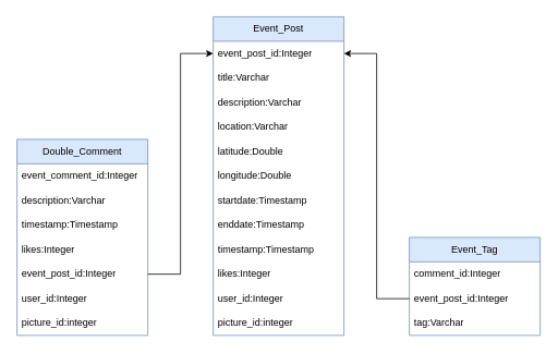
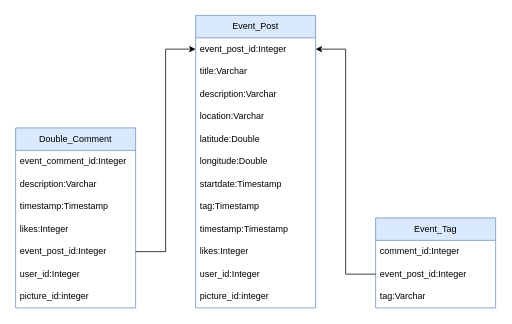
  <mxCell id="0" />
  <mxCell id="1" parent="0" />
  <mxCell id="2" value="&lt;div&gt;Event_Post&lt;/div&gt;" style="swimlane;fontStyle=0;childLayout=stackLayout;horizontal=1;startSize=30;horizontalStack=0;resizeParent=1;resizeParentMax=0;resizeLast=0;collapsible=1;marginBottom=0;whiteSpace=wrap;html=1;fillColor=#dae8fc;strokeColor=#6c8ebf;" vertex="1" parent="1"><mxGeometry x="260" y="20" width="160" height="390" as="geometry" /></mxCell>
  <mxCell id="3" value="event_post_id:Integer" style="text;strokeColor=none;fillColor=none;align=left;verticalAlign=middle;spacingLeft=4;spacingRight=4;overflow=hidden;points=[[0,0.5],[1,0.5]];portConstraint=eastwest;rotatable=0;whiteSpace=wrap;html=1;" vertex="1" parent="2"><mxGeometry y="30" width="160" height="30" as="geometry" /></mxCell>
  <mxCell id="4" value="&lt;div&gt;title:Varchar&lt;/div&gt;" style="text;strokeColor=none;fillColor=none;align=left;verticalAlign=middle;spacingLeft=4;spacingRight=4;overflow=hidden;points=[[0,0.5],[1,0.5]];portConstraint=eastwest;rotatable=0;whiteSpace=wrap;html=1;" vertex="1" parent="2"><mxGeometry y="60" width="160" height="30" as="geometry" /></mxCell>
  <mxCell id="5" value="description:Varchar" style="text;strokeColor=none;fillColor=none;align=left;verticalAlign=middle;spacingLeft=4;spacingRight=4;overflow=hidden;points=[[0,0.5],[1,0.5]];portConstraint=eastwest;rotatable=0;whiteSpace=wrap;html=1;" vertex="1" parent="2"><mxGeometry y="90" width="160" height="30" as="geometry" /></mxCell>
  <mxCell id="6" value="location:Varchar" style="text;strokeColor=none;fillColor=none;align=left;verticalAlign=middle;spacingLeft=4;spacingRight=4;overflow=hidden;points=[[0,0.5],[1,0.5]];portConstraint=eastwest;rotatable=0;whiteSpace=wrap;html=1;" vertex="1" parent="2"><mxGeometry y="120" width="160" height="30" as="geometry" /></mxCell>
  <mxCell id="7" value="latitude:Double" style="text;strokeColor=none;fillColor=none;align=left;verticalAlign=middle;spacingLeft=4;spacingRight=4;overflow=hidden;points=[[0,0.5],[1,0.5]];portConstraint=eastwest;rotatable=0;whiteSpace=wrap;html=1;" vertex="1" parent="2"><mxGeometry y="150" width="160" height="30" as="geometry" /></mxCell>
  <mxCell id="8" value="longitude:Double" style="text;strokeColor=none;fillColor=none;align=left;verticalAlign=middle;spacingLeft=4;spacingRight=4;overflow=hidden;points=[[0,0.5],[1,0.5]];portConstraint=eastwest;rotatable=0;whiteSpace=wrap;html=1;" vertex="1" parent="2"><mxGeometry y="180" width="160" height="30" as="geometry" /></mxCell>
  <mxCell id="9" value="startdate:Timestamp" style="text;strokeColor=none;fillColor=none;align=left;verticalAlign=middle;spacingLeft=4;spacingRight=4;overflow=hidden;points=[[0,0.5],[1,0.5]];portConstraint=eastwest;rotatable=0;whiteSpace=wrap;html=1;" vertex="1" parent="2"><mxGeometry y="210" width="160" height="30" as="geometry" /></mxCell>
- <mxCell id="10" value="enddate:Timestamp" style="text;strokeColor=none;fillColor=none;align=left;verticalAlign=middle;spacingLeft=4;spacingRight=4;overflow=hidden;points=[[0,0.5],[1,0.5]];portConstraint=eastwest;rotatable=0;whiteSpace=wrap;html=1;" vertex="1" parent="2"><mxGeometry y="240" width="160" height="30" as="geometry" /></mxCell>
+ <mxCell id="10" value="tag:Timestamp" style="text;strokeColor=none;fillColor=none;align=left;verticalAlign=middle;spacingLeft=4;spacingRight=4;overflow=hidden;points=[[0,0.5],[1,0.5]];portConstraint=eastwest;rotatable=0;whiteSpace=wrap;html=1;" vertex="1" parent="2"><mxGeometry y="240" width="160" height="30" as="geometry" /></mxCell>
  <mxCell id="11" value="timestamp:Timestamp" style="text;strokeColor=none;fillColor=none;align=left;verticalAlign=middle;spacingLeft=4;spacingRight=4;overflow=hidden;points=[[0,0.5],[1,0.5]];portConstraint=eastwest;rotatable=0;whiteSpace=wrap;html=1;" vertex="1" parent="2"><mxGeometry y="270" width="160" height="30" as="geometry" /></mxCell>
  <mxCell id="12" value="likes:Integer" style="text;strokeColor=none;fillColor=none;align=left;verticalAlign=middle;spacingLeft=4;spacingRight=4;overflow=hidden;points=[[0,0.5],[1,0.5]];portConstraint=eastwest;rotatable=0;whiteSpace=wrap;html=1;" vertex="1" parent="2"><mxGeometry y="300" width="160" height="30" as="geometry" /></mxCell>
  <mxCell id="13" value="user_id:Integer" style="text;strokeColor=none;fillColor=none;align=left;verticalAlign=middle;spacingLeft=4;spacingRight=4;overflow=hidden;points=[[0,0.5],[1,0.5]];portConstraint=eastwest;rotatable=0;whiteSpace=wrap;html=1;" vertex="1" parent="2"><mxGeometry y="330" width="160" height="30" as="geometry" /></mxCell>
  <mxCell id="14" value="picture_id:integer" style="text;strokeColor=none;fillColor=none;align=left;verticalAlign=middle;spacingLeft=4;spacingRight=4;overflow=hidden;points=[[0,0.5],[1,0.5]];portConstraint=eastwest;rotatable=0;whiteSpace=wrap;html=1;" vertex="1" parent="2"><mxGeometry y="360" width="160" height="30" as="geometry" /></mxCell>
  <mxCell id="15" value="&lt;div&gt;Event_Tag&lt;/div&gt;" style="swimlane;fontStyle=0;childLayout=stackLayout;horizontal=1;startSize=30;horizontalStack=0;resizeParent=1;resizeParentMax=0;resizeLast=0;collapsible=1;marginBottom=0;whiteSpace=wrap;html=1;fillColor=#dae8fc;strokeColor=#6c8ebf;" vertex="1" parent="1"><mxGeometry x="500" y="290" width="160" height="120" as="geometry" /></mxCell>
  <mxCell id="16" value="comment_id:Integer" style="text;strokeColor=none;fillColor=none;align=left;verticalAlign=middle;spacingLeft=4;spacingRight=4;overflow=hidden;points=[[0,0.5],[1,0.5]];portConstraint=eastwest;rotatable=0;whiteSpace=wrap;html=1;" vertex="1" parent="15"><mxGeometry y="30" width="160" height="30" as="geometry" /></mxCell>
  <mxCell id="17" value="event_post_id:Integer" style="text;strokeColor=none;fillColor=none;align=left;verticalAlign=middle;spacingLeft=4;spacingRight=4;overflow=hidden;points=[[0,0.5],[1,0.5]];portConstraint=eastwest;rotatable=0;whiteSpace=wrap;html=1;" vertex="1" parent="15"><mxGeometry y="60" width="160" height="30" as="geometry" /></mxCell>
  <mxCell id="18" value="tag:Varchar" style="text;strokeColor=none;fillColor=none;align=left;verticalAlign=middle;spacingLeft=4;spacingRight=4;overflow=hidden;points=[[0,0.5],[1,0.5]];portConstraint=eastwest;rotatable=0;whiteSpace=wrap;html=1;" vertex="1" parent="15"><mxGeometry y="90" width="160" height="30" as="geometry" /></mxCell>
  <mxCell id="19" value="&lt;div&gt;Double_Comment&lt;/div&gt;" style="swimlane;fontStyle=0;childLayout=stackLayout;horizontal=1;startSize=30;horizontalStack=0;resizeParent=1;resizeParentMax=0;resizeLast=0;collapsible=1;marginBottom=0;whiteSpace=wrap;html=1;fillColor=#dae8fc;strokeColor=#6c8ebf;" vertex="1" parent="1"><mxGeometry x="20" y="170" width="160" height="240" as="geometry" /></mxCell>
  <mxCell id="20" value="event_comment_id:Integer" style="text;strokeColor=none;fillColor=none;align=left;verticalAlign=middle;spacingLeft=4;spacingRight=4;overflow=hidden;points=[[0,0.5],[1,0.5]];portConstraint=eastwest;rotatable=0;whiteSpace=wrap;html=1;" vertex="1" parent="19"><mxGeometry y="30" width="160" height="30" as="geometry" /></mxCell>
  <mxCell id="21" value="description:Varchar" style="text;strokeColor=none;fillColor=none;align=left;verticalAlign=middle;spacingLeft=4;spacingRight=4;overflow=hidden;points=[[0,0.5],[1,0.5]];portConstraint=eastwest;rotatable=0;whiteSpace=wrap;html=1;" vertex="1" parent="19"><mxGeometry y="60" width="160" height="30" as="geometry" /></mxCell>
  <mxCell id="22" value="timestamp:Timestamp" style="text;strokeColor=none;fillColor=none;align=left;verticalAlign=middle;spacingLeft=4;spacingRight=4;overflow=hidden;points=[[0,0.5],[1,0.5]];portConstraint=eastwest;rotatable=0;whiteSpace=wrap;html=1;" vertex="1" parent="19"><mxGeometry y="90" width="160" height="30" as="geometry" /></mxCell>
  <mxCell id="23" value="likes:Integer" style="text;strokeColor=none;fillColor=none;align=left;verticalAlign=middle;spacingLeft=4;spacingRight=4;overflow=hidden;points=[[0,0.5],[1,0.5]];portConstraint=eastwest;rotatable=0;whiteSpace=wrap;html=1;" vertex="1" parent="19"><mxGeometry y="120" width="160" height="30" as="geometry" /></mxCell>
  <mxCell id="24" value="event_post_id:Integer" style="text;strokeColor=none;fillColor=none;align=left;verticalAlign=middle;spacingLeft=4;spacingRight=4;overflow=hidden;points=[[0,0.5],[1,0.5]];portConstraint=eastwest;rotatable=0;whiteSpace=wrap;html=1;" vertex="1" parent="19"><mxGeometry y="150" width="160" height="30" as="geometry" /></mxCell>
  <mxCell id="25" value="user_id:Integer" style="text;strokeColor=none;fillColor=none;align=left;verticalAlign=middle;spacingLeft=4;spacingRight=4;overflow=hidden;points=[[0,0.5],[1,0.5]];portConstraint=eastwest;rotatable=0;whiteSpace=wrap;html=1;" vertex="1" parent="19"><mxGeometry y="180" width="160" height="30" as="geometry" /></mxCell>
  <mxCell id="26" value="picture_id:integer" style="text;strokeColor=none;fillColor=none;align=left;verticalAlign=middle;spacingLeft=4;spacingRight=4;overflow=hidden;points=[[0,0.5],[1,0.5]];portConstraint=eastwest;rotatable=0;whiteSpace=wrap;html=1;" vertex="1" parent="19"><mxGeometry y="210" width="160" height="30" as="geometry" /></mxCell>
  <mxCell id="27" style="edgeStyle=orthogonalEdgeStyle;rounded=0;orthogonalLoop=1;jettySize=auto;html=1;" edge="1" parent="1" source="17" target="3"><mxGeometry relative="1" as="geometry" /></mxCell>
  <mxCell id="28" style="edgeStyle=orthogonalEdgeStyle;rounded=0;orthogonalLoop=1;jettySize=auto;html=1;" edge="1" parent="1" source="24" target="3"><mxGeometry relative="1" as="geometry" /></mxCell>
